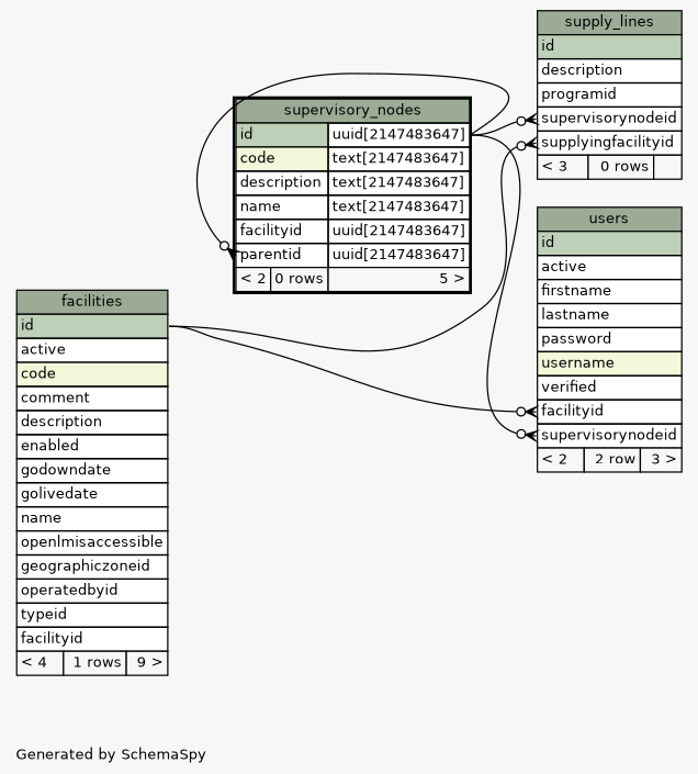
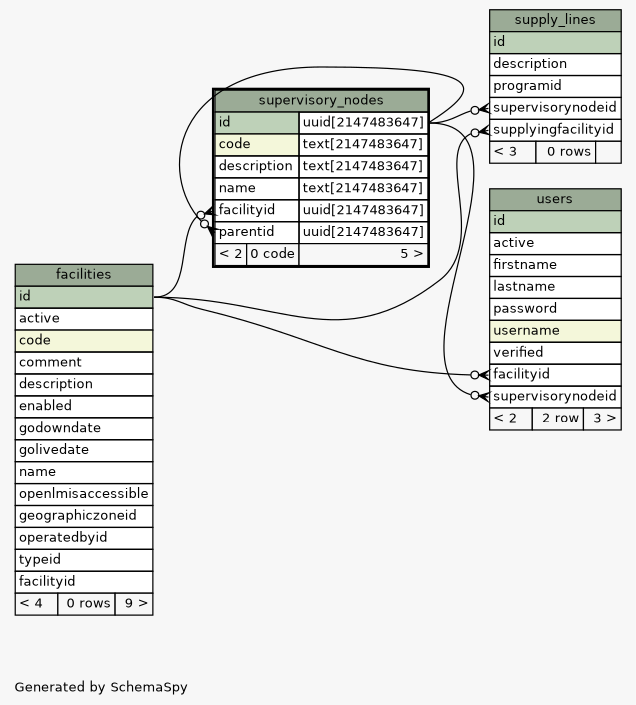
  digraph {
    bgcolor="#f7f7f7"
    fontname=Helvetica
    fontsize=11
    label="\nGenerated by SchemaSpy"
    labeljust=l
    nodesep=0.18
    rankdir=RL
    ranksep=0.46
    node [fontname=Helvetica fontsize=11 shape=plaintext]
    edge [arrowhead=none arrowsize=0.8 arrowtail=crowodot dir=back headport="id:e" tailport="facilityid:w"]
-   n1 [label=<     <TABLE BORDER="0" CELLBORDER="1" CELLSPACING="0" BGCOLOR="#ffffff">       <TR><TD COLSPAN="3" BGCOLOR="#9bab96" ALIGN="CENTER">facilities</TD></TR>       <TR><TD PORT="id" COLSPAN="3" BGCOLOR="#bed1b8" ALIGN="LEFT">id</TD></TR>       <TR><TD PORT="active" COLSPAN="3" ALIGN="LEFT">active</TD></TR>       <TR><TD PORT="code" COLSPAN="3" BGCOLOR="#f4f7da" ALIGN="LEFT">code</TD></TR>       <TR><TD PORT="comment" COLSPAN="3" ALIGN="LEFT">comment</TD></TR>       <TR><TD PORT="description" COLSPAN="3" ALIGN="LEFT">description</TD></TR>       <TR><TD PORT="enabled" COLSPAN="3" ALIGN="LEFT">enabled</TD></TR>       <TR><TD PORT="godowndate" COLSPAN="3" ALIGN="LEFT">godowndate</TD></TR>       <TR><TD PORT="golivedate" COLSPAN="3" ALIGN="LEFT">golivedate</TD></TR>       <TR><TD PORT="name" COLSPAN="3" ALIGN="LEFT">name</TD></TR>       <TR><TD PORT="openlmisaccessible" COLSPAN="3" ALIGN="LEFT">openlmisaccessible</TD></TR>       <TR><TD PORT="geographiczoneid" COLSPAN="3" ALIGN="LEFT">geographiczoneid</TD></TR>       <TR><TD PORT="operatedbyid" COLSPAN="3" ALIGN="LEFT">operatedbyid</TD></TR>       <TR><TD PORT="typeid" COLSPAN="3" ALIGN="LEFT">typeid</TD></TR>       <TR><TD PORT="facilityid" COLSPAN="3" ALIGN="LEFT">facilityid</TD></TR>       <TR><TD ALIGN="LEFT" BGCOLOR="#f7f7f7">&lt; 4</TD><TD ALIGN="RIGHT" BGCOLOR="#f7f7f7">1 rows</TD><TD ALIGN="RIGHT" BGCOLOR="#f7f7f7">9 &gt;</TD></TR>     </TABLE>>]
-   n2 [label=<     <TABLE BORDER="2" CELLBORDER="1" CELLSPACING="0" BGCOLOR="#ffffff">       <TR><TD COLSPAN="3" BGCOLOR="#9bab96" ALIGN="CENTER">supervisory_nodes</TD></TR>       <TR><TD PORT="id" COLSPAN="2" BGCOLOR="#bed1b8" ALIGN="LEFT">id</TD><TD PORT="id.type" ALIGN="LEFT">uuid[2147483647]</TD></TR>       <TR><TD PORT="code" COLSPAN="2" BGCOLOR="#f4f7da" ALIGN="LEFT">code</TD><TD PORT="code.type" ALIGN="LEFT">text[2147483647]</TD></TR>       <TR><TD PORT="description" COLSPAN="2" ALIGN="LEFT">description</TD><TD PORT="description.type" ALIGN="LEFT">text[2147483647]</TD></TR>       <TR><TD PORT="name" COLSPAN="2" ALIGN="LEFT">name</TD><TD PORT="name.type" ALIGN="LEFT">text[2147483647]</TD></TR>       <TR><TD PORT="facilityid" COLSPAN="2" ALIGN="LEFT">facilityid</TD><TD PORT="facilityid.type" ALIGN="LEFT">uuid[2147483647]</TD></TR>       <TR><TD PORT="parentid" COLSPAN="2" ALIGN="LEFT">parentid</TD><TD PORT="parentid.type" ALIGN="LEFT">uuid[2147483647]</TD></TR>       <TR><TD ALIGN="LEFT" BGCOLOR="#f7f7f7">&lt; 2</TD><TD ALIGN="RIGHT" BGCOLOR="#f7f7f7">0 rows</TD><TD ALIGN="RIGHT" BGCOLOR="#f7f7f7">5 &gt;</TD></TR>     </TABLE>>]
+   n1 [label=<     <TABLE BORDER="0" CELLBORDER="1" CELLSPACING="0" BGCOLOR="#ffffff">       <TR><TD COLSPAN="3" BGCOLOR="#9bab96" ALIGN="CENTER">facilities</TD></TR>       <TR><TD PORT="id" COLSPAN="3" BGCOLOR="#bed1b8" ALIGN="LEFT">id</TD></TR>       <TR><TD PORT="active" COLSPAN="3" ALIGN="LEFT">active</TD></TR>       <TR><TD PORT="code" COLSPAN="3" BGCOLOR="#f4f7da" ALIGN="LEFT">code</TD></TR>       <TR><TD PORT="comment" COLSPAN="3" ALIGN="LEFT">comment</TD></TR>       <TR><TD PORT="description" COLSPAN="3" ALIGN="LEFT">description</TD></TR>       <TR><TD PORT="enabled" COLSPAN="3" ALIGN="LEFT">enabled</TD></TR>       <TR><TD PORT="godowndate" COLSPAN="3" ALIGN="LEFT">godowndate</TD></TR>       <TR><TD PORT="golivedate" COLSPAN="3" ALIGN="LEFT">golivedate</TD></TR>       <TR><TD PORT="name" COLSPAN="3" ALIGN="LEFT">name</TD></TR>       <TR><TD PORT="openlmisaccessible" COLSPAN="3" ALIGN="LEFT">openlmisaccessible</TD></TR>       <TR><TD PORT="geographiczoneid" COLSPAN="3" ALIGN="LEFT">geographiczoneid</TD></TR>       <TR><TD PORT="operatedbyid" COLSPAN="3" ALIGN="LEFT">operatedbyid</TD></TR>       <TR><TD PORT="typeid" COLSPAN="3" ALIGN="LEFT">typeid</TD></TR>       <TR><TD PORT="facilityid" COLSPAN="3" ALIGN="LEFT">facilityid</TD></TR>       <TR><TD ALIGN="LEFT" BGCOLOR="#f7f7f7">&lt; 4</TD><TD ALIGN="RIGHT" BGCOLOR="#f7f7f7">0 rows</TD><TD ALIGN="RIGHT" BGCOLOR="#f7f7f7">9 &gt;</TD></TR>     </TABLE>>]
+   n2 [label=<     <TABLE BORDER="2" CELLBORDER="1" CELLSPACING="0" BGCOLOR="#ffffff">       <TR><TD COLSPAN="3" BGCOLOR="#9bab96" ALIGN="CENTER">supervisory_nodes</TD></TR>       <TR><TD PORT="id" COLSPAN="2" BGCOLOR="#bed1b8" ALIGN="LEFT">id</TD><TD PORT="id.type" ALIGN="LEFT">uuid[2147483647]</TD></TR>       <TR><TD PORT="code" COLSPAN="2" BGCOLOR="#f4f7da" ALIGN="LEFT">code</TD><TD PORT="code.type" ALIGN="LEFT">text[2147483647]</TD></TR>       <TR><TD PORT="description" COLSPAN="2" ALIGN="LEFT">description</TD><TD PORT="description.type" ALIGN="LEFT">text[2147483647]</TD></TR>       <TR><TD PORT="name" COLSPAN="2" ALIGN="LEFT">name</TD><TD PORT="name.type" ALIGN="LEFT">text[2147483647]</TD></TR>       <TR><TD PORT="facilityid" COLSPAN="2" ALIGN="LEFT">facilityid</TD><TD PORT="facilityid.type" ALIGN="LEFT">uuid[2147483647]</TD></TR>       <TR><TD PORT="parentid" COLSPAN="2" ALIGN="LEFT">parentid</TD><TD PORT="parentid.type" ALIGN="LEFT">uuid[2147483647]</TD></TR>       <TR><TD ALIGN="LEFT" BGCOLOR="#f7f7f7">&lt; 2</TD><TD ALIGN="RIGHT" BGCOLOR="#f7f7f7">0 code</TD><TD ALIGN="RIGHT" BGCOLOR="#f7f7f7">5 &gt;</TD></TR>     </TABLE>>]
    n3 [label=<     <TABLE BORDER="0" CELLBORDER="1" CELLSPACING="0" BGCOLOR="#ffffff">       <TR><TD COLSPAN="3" BGCOLOR="#9bab96" ALIGN="CENTER">supply_lines</TD></TR>       <TR><TD PORT="id" COLSPAN="3" BGCOLOR="#bed1b8" ALIGN="LEFT">id</TD></TR>       <TR><TD PORT="description" COLSPAN="3" ALIGN="LEFT">description</TD></TR>       <TR><TD PORT="programid" COLSPAN="3" ALIGN="LEFT">programid</TD></TR>       <TR><TD PORT="supervisorynodeid" COLSPAN="3" ALIGN="LEFT">supervisorynodeid</TD></TR>       <TR><TD PORT="supplyingfacilityid" COLSPAN="3" ALIGN="LEFT">supplyingfacilityid</TD></TR>       <TR><TD ALIGN="LEFT" BGCOLOR="#f7f7f7">&lt; 3</TD><TD ALIGN="RIGHT" BGCOLOR="#f7f7f7">0 rows</TD><TD ALIGN="RIGHT" BGCOLOR="#f7f7f7">  </TD></TR>     </TABLE>>]
    n4 [label=<     <TABLE BORDER="0" CELLBORDER="1" CELLSPACING="0" BGCOLOR="#ffffff">       <TR><TD COLSPAN="3" BGCOLOR="#9bab96" ALIGN="CENTER">users</TD></TR>       <TR><TD PORT="id" COLSPAN="3" BGCOLOR="#bed1b8" ALIGN="LEFT">id</TD></TR>       <TR><TD PORT="active" COLSPAN="3" ALIGN="LEFT">active</TD></TR>       <TR><TD PORT="firstname" COLSPAN="3" ALIGN="LEFT">firstname</TD></TR>       <TR><TD PORT="lastname" COLSPAN="3" ALIGN="LEFT">lastname</TD></TR>       <TR><TD PORT="password" COLSPAN="3" ALIGN="LEFT">password</TD></TR>       <TR><TD PORT="username" COLSPAN="3" BGCOLOR="#f4f7da" ALIGN="LEFT">username</TD></TR>       <TR><TD PORT="verified" COLSPAN="3" ALIGN="LEFT">verified</TD></TR>       <TR><TD PORT="facilityid" COLSPAN="3" ALIGN="LEFT">facilityid</TD></TR>       <TR><TD PORT="supervisorynodeid" COLSPAN="3" ALIGN="LEFT">supervisorynodeid</TD></TR>       <TR><TD ALIGN="LEFT" BGCOLOR="#f7f7f7">&lt; 2</TD><TD ALIGN="RIGHT" BGCOLOR="#f7f7f7">2 row</TD><TD ALIGN="RIGHT" BGCOLOR="#f7f7f7">3 &gt;</TD></TR>     </TABLE>>]
+   n2 -> n1
    n2 -> n2 [headport="id.type:e" tailport="parentid:w"]
    n3 -> n1 [tailport="supplyingfacilityid:w"]
    n3 -> n2 [headport="id.type:e" tailport="supervisorynodeid:w"]
    n4 -> n1
    n4 -> n2 [headport="id.type:e" tailport="supervisorynodeid:w"]
  }
